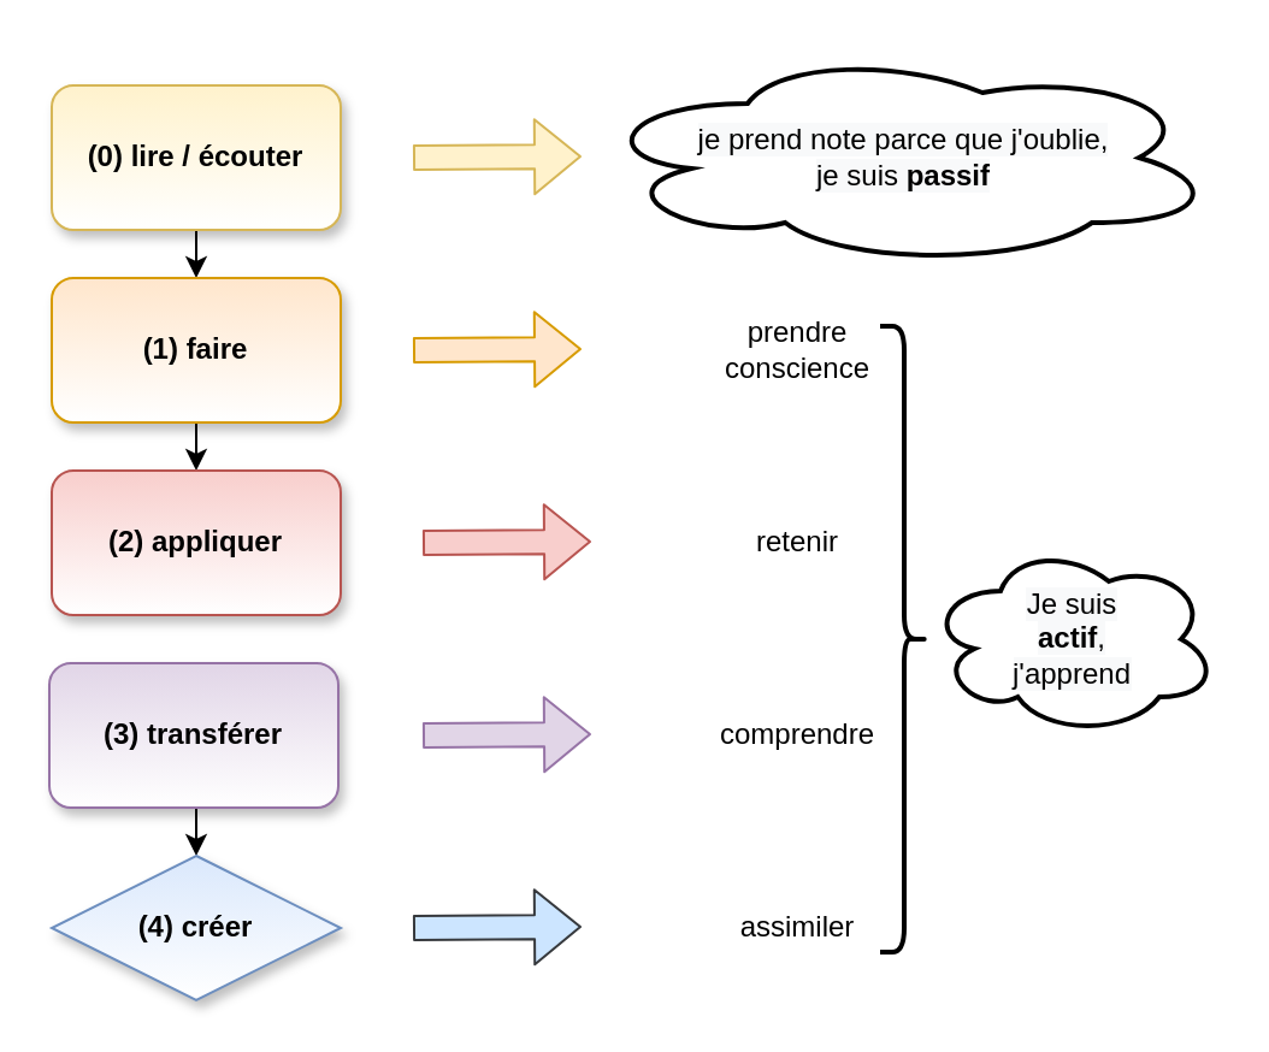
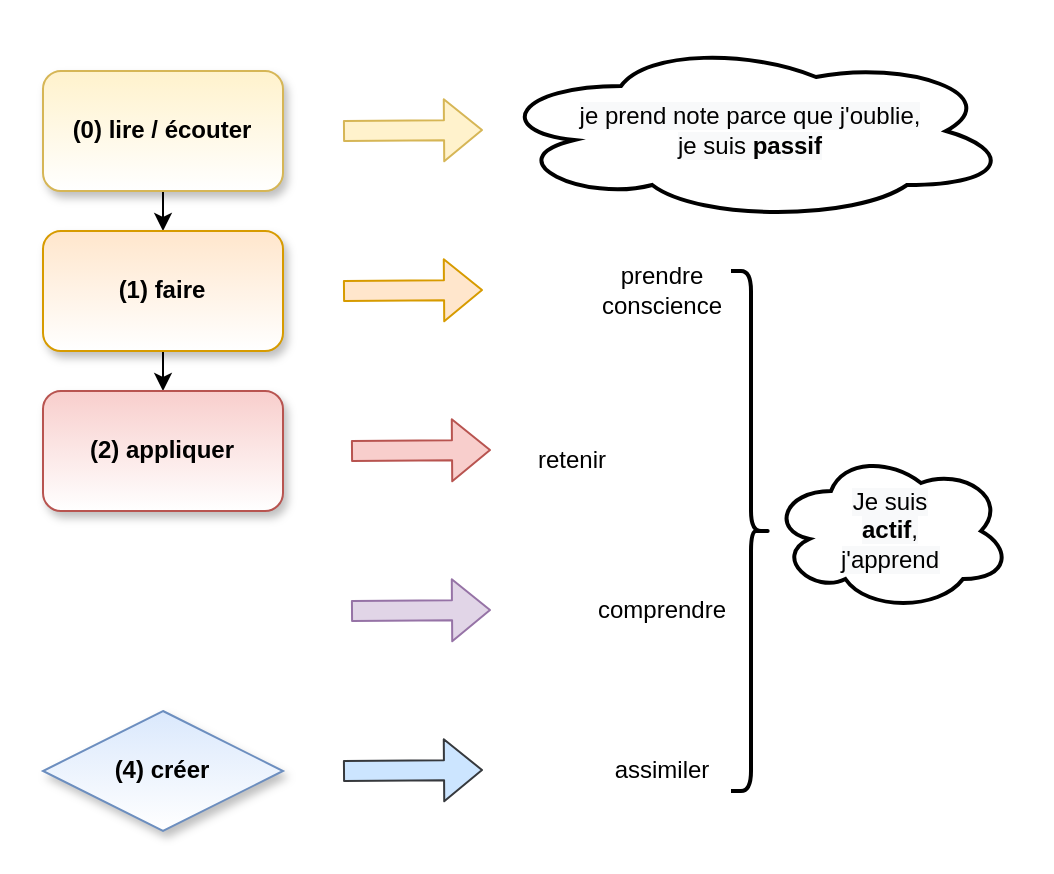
  <mxCell id="0" />
  <mxCell id="1" parent="0" />
  <mxCell id="2" style="edgeStyle=orthogonalEdgeStyle;rounded=0;orthogonalLoop=1;jettySize=auto;html=1;exitX=0.5;exitY=1;exitDx=0;exitDy=0;entryX=0.5;entryY=0;entryDx=0;entryDy=0;" parent="1" source="3" target="5" edge="1"><mxGeometry relative="1" as="geometry" /></mxCell>
  <mxCell id="3" value="&lt;b&gt;(0) lire / écouter&lt;/b&gt;" style="rounded=1;whiteSpace=wrap;html=1;fillColor=#fff2cc;strokeColor=#d6b656;gradientColor=#ffffff;shadow=1;glass=0;" parent="1" vertex="1"><mxGeometry x="21" y="35" width="120" height="60" as="geometry" /></mxCell>
  <mxCell id="4" style="edgeStyle=orthogonalEdgeStyle;rounded=0;orthogonalLoop=1;jettySize=auto;html=1;exitX=0.5;exitY=1;exitDx=0;exitDy=0;entryX=0.5;entryY=0;entryDx=0;entryDy=0;" parent="1" source="5" target="6" edge="1"><mxGeometry relative="1" as="geometry" /></mxCell>
  <mxCell id="5" value="&lt;b&gt;(1) faire&lt;/b&gt;" style="rounded=1;whiteSpace=wrap;html=1;fillColor=#ffe6cc;strokeColor=#d79b00;shadow=1;glass=0;gradientColor=#ffffff;" parent="1" vertex="1"><mxGeometry x="21" y="115" width="120" height="60" as="geometry" /></mxCell>
  <mxCell id="6" value="&lt;b&gt;(2) appliquer&lt;/b&gt;" style="rounded=1;whiteSpace=wrap;html=1;fillColor=#f8cecc;strokeColor=#b85450;shadow=1;glass=0;gradientColor=#ffffff;" parent="1" vertex="1"><mxGeometry x="21" y="195" width="120" height="60" as="geometry" /></mxCell>
- <mxCell id="7" style="edgeStyle=orthogonalEdgeStyle;rounded=0;orthogonalLoop=1;jettySize=auto;html=1;exitX=0.5;exitY=1;exitDx=0;exitDy=0;entryX=0.5;entryY=0;entryDx=0;entryDy=0;" parent="1" source="8" target="17" edge="1"><mxGeometry relative="1" as="geometry" /></mxCell>
- <mxCell id="8" value="&lt;b&gt;(3) transférer&lt;/b&gt;" style="rounded=1;whiteSpace=wrap;html=1;fillColor=#e1d5e7;strokeColor=#9673a6;shadow=1;glass=0;gradientColor=#ffffff;" parent="1" vertex="1"><mxGeometry x="20" y="275" width="120" height="60" as="geometry" /></mxCell>
  <mxCell id="9" value="" style="shape=flexArrow;endArrow=classic;html=1;fillColor=#fff2cc;strokeColor=#d6b656;" parent="1" edge="1"><mxGeometry width="50" height="50" relative="1" as="geometry"><mxPoint x="171" y="65" as="sourcePoint" /><mxPoint x="241" y="64.5" as="targetPoint" /></mxGeometry></mxCell>
  <mxCell id="10" value="" style="shape=flexArrow;endArrow=classic;html=1;fillColor=#ffe6cc;strokeColor=#d79b00;" parent="1" edge="1"><mxGeometry width="50" height="50" relative="1" as="geometry"><mxPoint x="171" y="145" as="sourcePoint" /><mxPoint x="241" y="144.5" as="targetPoint" /></mxGeometry></mxCell>
  <mxCell id="11" value="" style="shape=flexArrow;endArrow=classic;html=1;fillColor=#f8cecc;strokeColor=#b85450;" parent="1" edge="1"><mxGeometry width="50" height="50" relative="1" as="geometry"><mxPoint x="175" y="225" as="sourcePoint" /><mxPoint x="245" y="224.5" as="targetPoint" /></mxGeometry></mxCell>
  <mxCell id="12" value="" style="shape=flexArrow;endArrow=classic;html=1;fillColor=#e1d5e7;strokeColor=#9673a6;" parent="1" edge="1"><mxGeometry width="50" height="50" relative="1" as="geometry"><mxPoint x="175" y="305" as="sourcePoint" /><mxPoint x="245" y="304.5" as="targetPoint" /></mxGeometry></mxCell>
  <mxCell id="13" value="prendre conscience" style="text;html=1;strokeColor=none;fillColor=none;align=center;verticalAlign=middle;whiteSpace=wrap;rounded=0;shadow=1;glass=0;" parent="1" vertex="1"><mxGeometry x="311" y="135" width="40" height="20" as="geometry" /></mxCell>
  <mxCell id="14" value="comprendre" style="text;html=1;strokeColor=none;fillColor=none;align=center;verticalAlign=middle;whiteSpace=wrap;rounded=0;shadow=1;glass=0;" parent="1" vertex="1"><mxGeometry x="311" y="295" width="40" height="20" as="geometry" /></mxCell>
  <mxCell id="15" value="assimiler" style="text;html=1;strokeColor=none;fillColor=none;align=center;verticalAlign=middle;whiteSpace=wrap;rounded=0;shadow=1;glass=0;" parent="1" vertex="1"><mxGeometry x="311" y="375" width="40" height="20" as="geometry" /></mxCell>
  <mxCell id="16" value="" style="shape=curlyBracket;whiteSpace=wrap;html=1;rounded=1;flipH=1;shadow=0;glass=0;gradientColor=#ffffff;align=left;strokeWidth=2;" parent="1" vertex="1"><mxGeometry x="365" y="135" width="20" height="260" as="geometry" /></mxCell>
  <mxCell id="17" value="&lt;b&gt;(4) créer&lt;/b&gt;" style="rhombus;whiteSpace=wrap;html=1;fillColor=#dae8fc;strokeColor=#6c8ebf;shadow=1;glass=0;gradientColor=#ffffff;" parent="1" vertex="1"><mxGeometry x="21" y="355" width="120" height="60" as="geometry" /></mxCell>
  <mxCell id="18" value="" style="shape=flexArrow;endArrow=classic;html=1;fillColor=#cce5ff;strokeColor=#36393d;" parent="1" edge="1"><mxGeometry width="50" height="50" relative="1" as="geometry"><mxPoint x="171" y="385" as="sourcePoint" /><mxPoint x="241" y="384.5" as="targetPoint" /></mxGeometry></mxCell>
- <mxCell id="19" value="retenir" style="text;html=1;strokeColor=none;fillColor=none;align=center;verticalAlign=middle;whiteSpace=wrap;rounded=0;shadow=1;glass=0;" parent="1" vertex="1"><mxGeometry x="311" y="215" width="40" height="20" as="geometry" /></mxCell>
+ <mxCell id="19" value="retenir" style="text;html=1;strokeColor=none;fillColor=none;align=center;verticalAlign=middle;whiteSpace=wrap;rounded=0;shadow=1;glass=0;" parent="1" vertex="1"><mxGeometry x="266" y="220" width="40" height="20" as="geometry" /></mxCell>
  <mxCell id="20" value="&lt;meta charset=&quot;utf-8&quot;&gt;&lt;span style=&quot;color: rgb(0, 0, 0); font-family: helvetica; font-size: 12px; font-style: normal; font-weight: 400; letter-spacing: normal; text-indent: 0px; text-transform: none; word-spacing: 0px; background-color: rgb(248, 249, 250); display: inline; float: none;&quot;&gt;je prend note parce que j'oublie,&lt;/span&gt;&lt;br style=&quot;color: rgb(0, 0, 0); font-family: helvetica; font-size: 12px; font-style: normal; font-weight: 400; letter-spacing: normal; text-indent: 0px; text-transform: none; word-spacing: 0px; background-color: rgb(248, 249, 250);&quot;&gt;&lt;span style=&quot;color: rgb(0, 0, 0); font-family: helvetica; font-size: 12px; font-style: normal; font-weight: 400; letter-spacing: normal; text-indent: 0px; text-transform: none; word-spacing: 0px; background-color: rgb(248, 249, 250); display: inline; float: none;&quot;&gt;je suis&lt;span&gt;&amp;nbsp;&lt;/span&gt;&lt;/span&gt;&lt;b style=&quot;color: rgb(0, 0, 0); font-family: helvetica; font-size: 12px; font-style: normal; letter-spacing: normal; text-indent: 0px; text-transform: none; word-spacing: 0px; background-color: rgb(248, 249, 250);&quot;&gt;passif&lt;/b&gt;" style="ellipse;shape=cloud;whiteSpace=wrap;html=1;shadow=0;glass=0;strokeWidth=2;gradientColor=#ffffff;align=center;" parent="1" vertex="1"><mxGeometry x="245" y="20" width="260" height="90" as="geometry" /></mxCell>
  <mxCell id="21" value="&lt;meta charset=&quot;utf-8&quot;&gt;&lt;span style=&quot;color: rgb(0, 0, 0); font-family: helvetica; font-size: 12px; font-style: normal; font-weight: 400; letter-spacing: normal; text-align: center; text-indent: 0px; text-transform: none; word-spacing: 0px; background-color: rgb(248, 249, 250); display: inline; float: none;&quot;&gt;Je suis&lt;/span&gt;&lt;br style=&quot;color: rgb(0, 0, 0); font-family: helvetica; font-size: 12px; font-style: normal; font-weight: 400; letter-spacing: normal; text-align: center; text-indent: 0px; text-transform: none; word-spacing: 0px; background-color: rgb(248, 249, 250);&quot;&gt;&lt;b style=&quot;color: rgb(0, 0, 0); font-family: helvetica; font-size: 12px; font-style: normal; letter-spacing: normal; text-align: center; text-indent: 0px; text-transform: none; word-spacing: 0px; background-color: rgb(248, 249, 250);&quot;&gt;actif&lt;/b&gt;&lt;span style=&quot;color: rgb(0, 0, 0); font-family: helvetica; font-size: 12px; font-style: normal; font-weight: 400; letter-spacing: normal; text-align: center; text-indent: 0px; text-transform: none; word-spacing: 0px; background-color: rgb(248, 249, 250); display: inline; float: none;&quot;&gt;,&lt;/span&gt;&lt;br style=&quot;color: rgb(0, 0, 0); font-family: helvetica; font-size: 12px; font-style: normal; font-weight: 400; letter-spacing: normal; text-align: center; text-indent: 0px; text-transform: none; word-spacing: 0px; background-color: rgb(248, 249, 250);&quot;&gt;&lt;span style=&quot;color: rgb(0, 0, 0); font-family: helvetica; font-size: 12px; font-style: normal; font-weight: 400; letter-spacing: normal; text-align: center; text-indent: 0px; text-transform: none; word-spacing: 0px; background-color: rgb(248, 249, 250); display: inline; float: none;&quot;&gt;j'apprend&lt;/span&gt;" style="ellipse;shape=cloud;whiteSpace=wrap;html=1;shadow=0;glass=0;strokeWidth=2;gradientColor=#ffffff;align=center;" parent="1" vertex="1"><mxGeometry x="385" y="225" width="120" height="80" as="geometry" /></mxCell>
